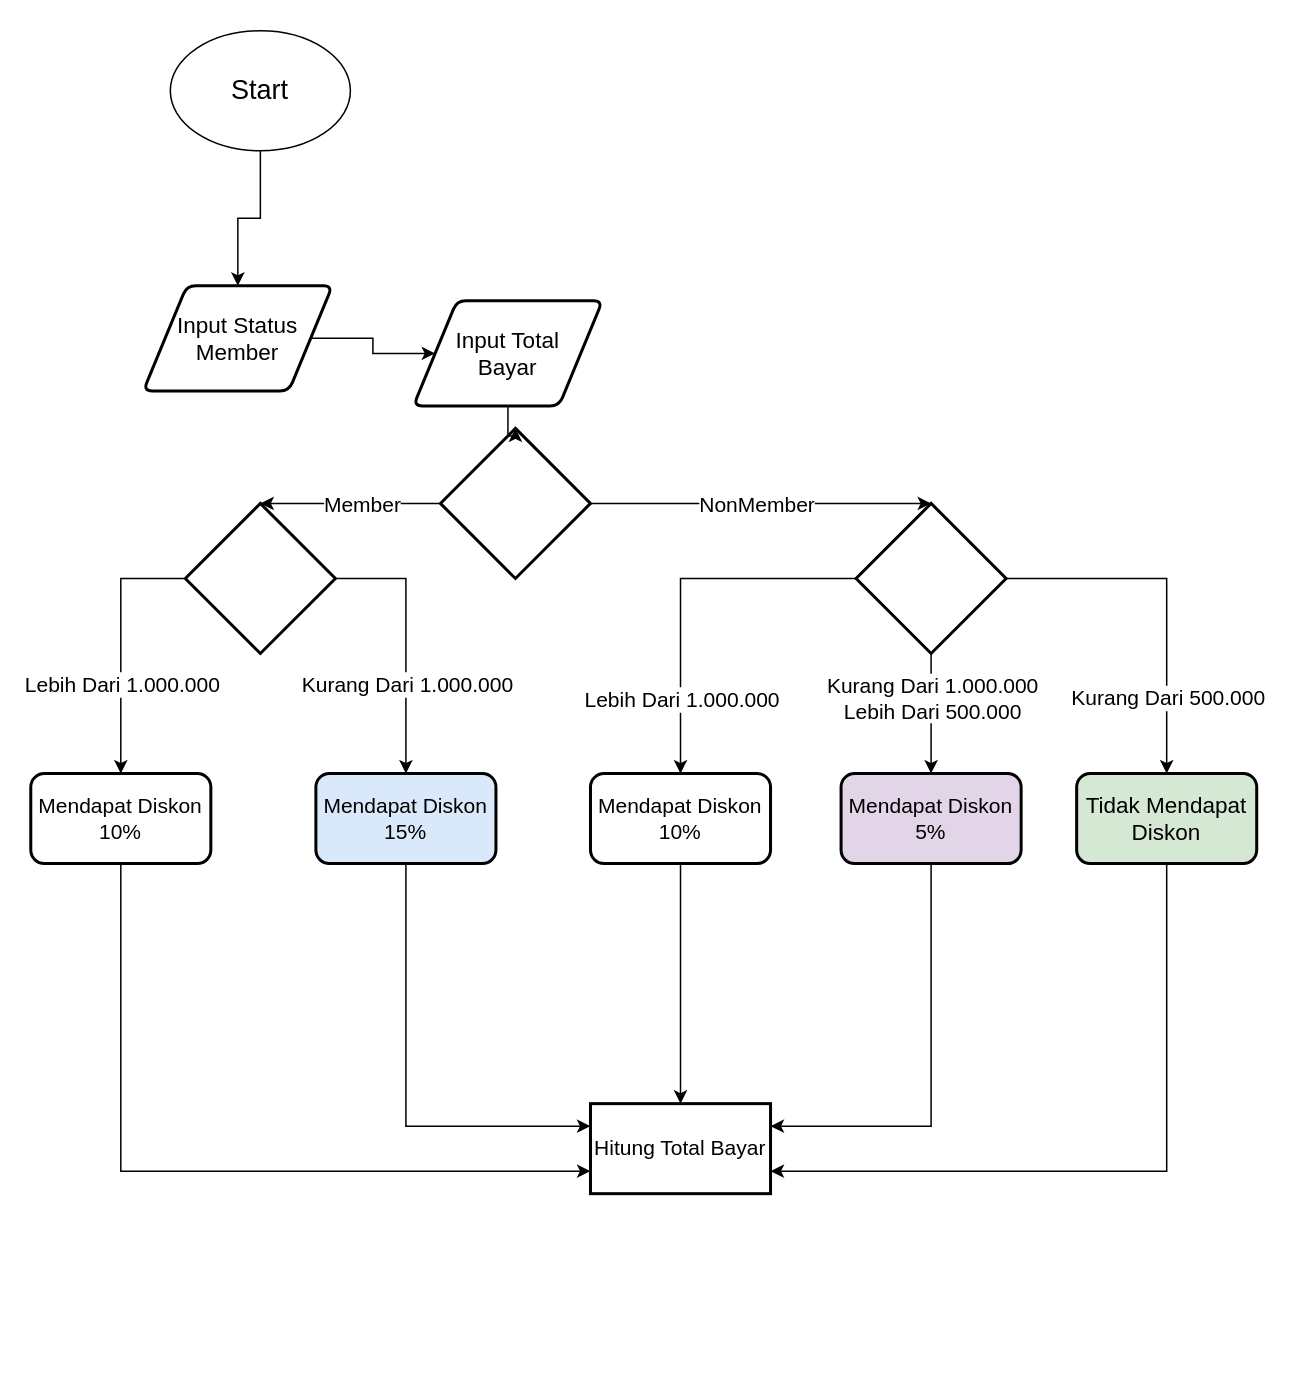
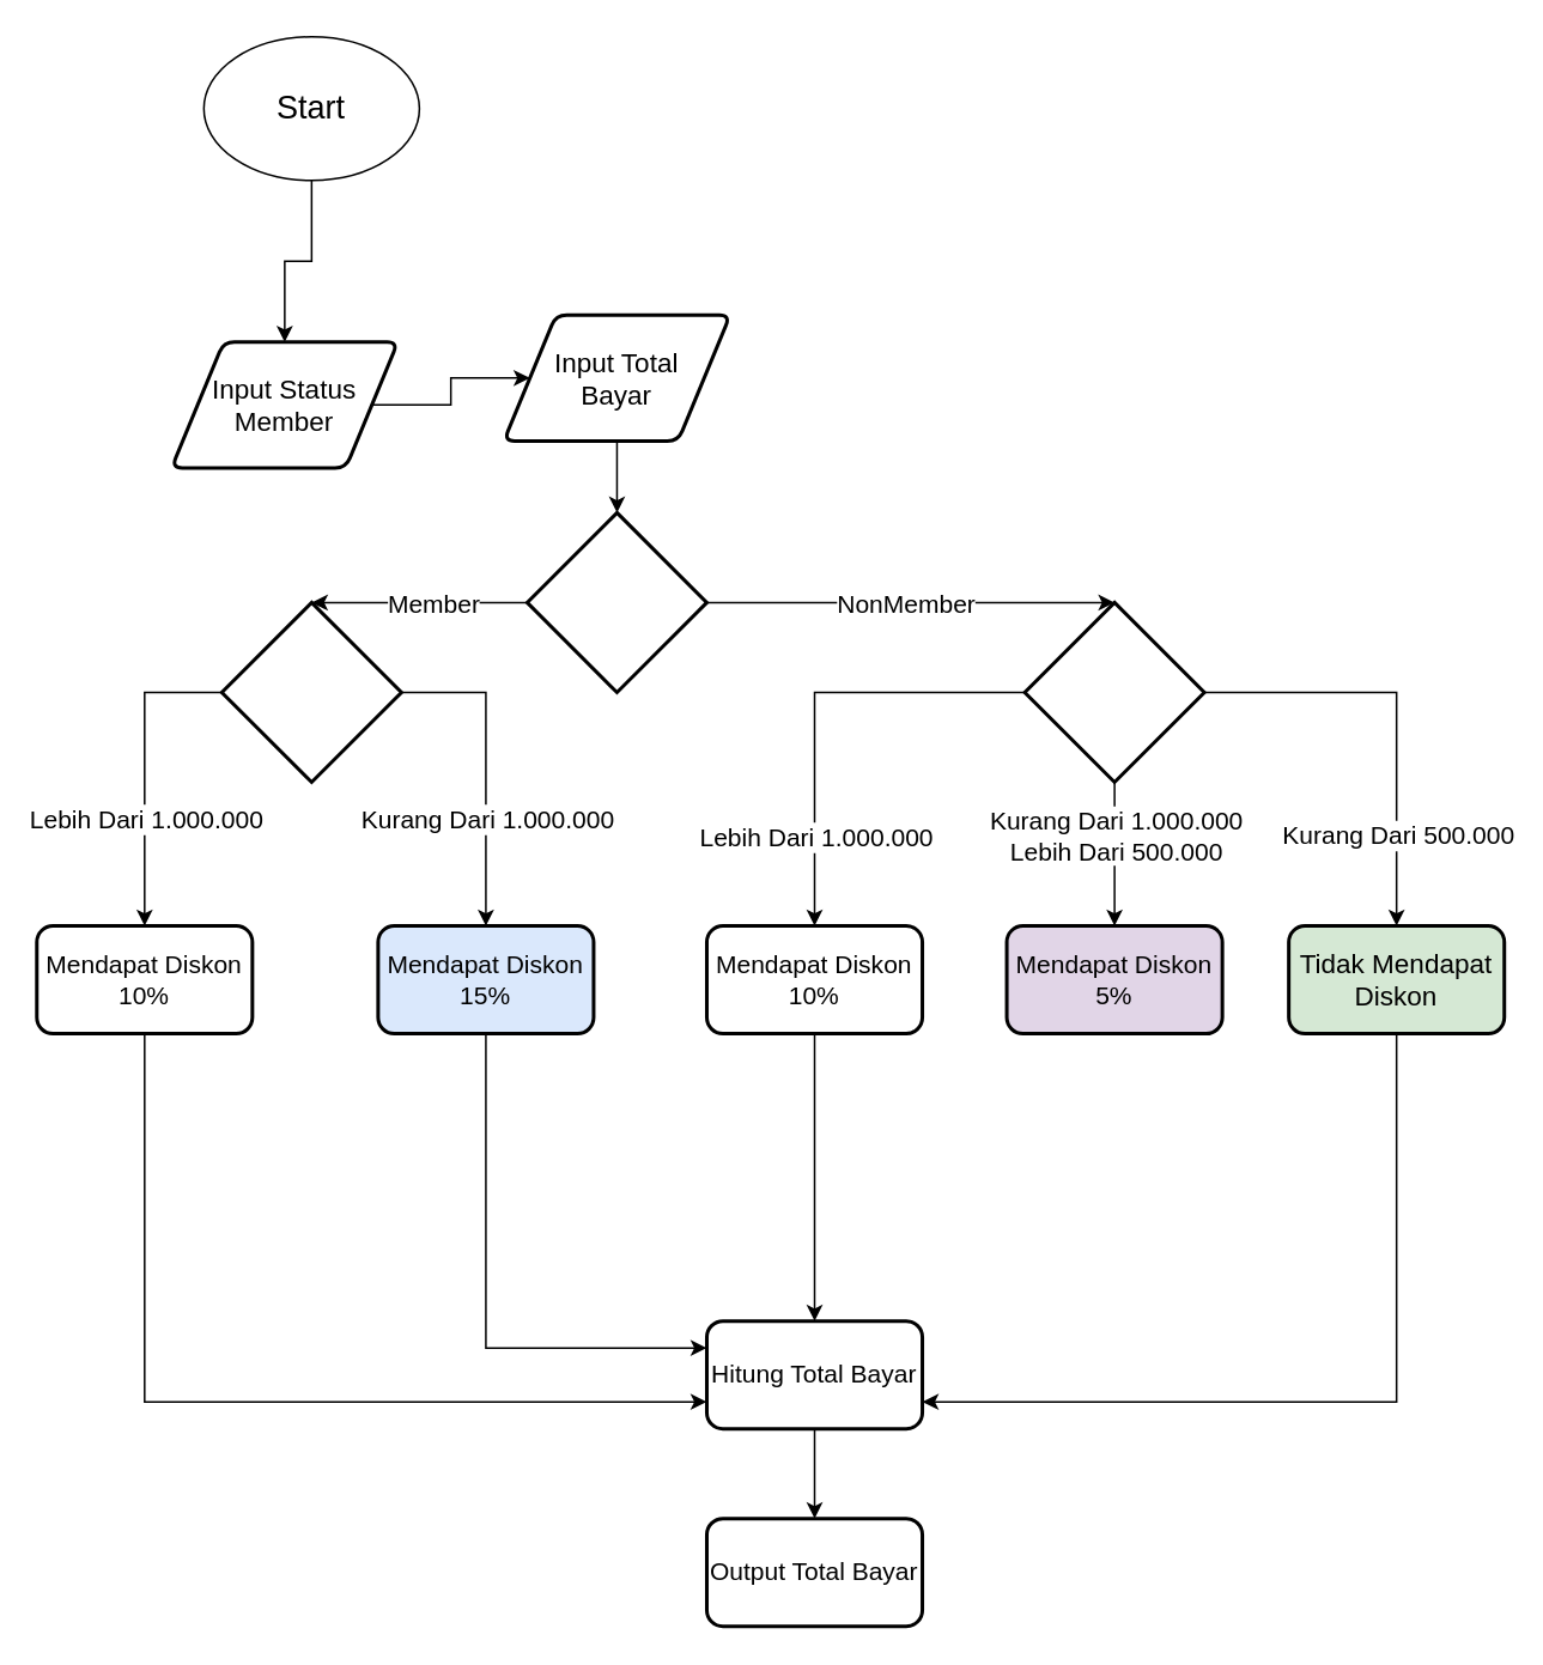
  <mxCell id="0" />
  <mxCell id="1" parent="0" />
  <mxCell id="2" style="edgeStyle=orthogonalEdgeStyle;rounded=0;orthogonalLoop=1;jettySize=auto;html=1;entryX=0.5;entryY=0;entryDx=0;entryDy=0;" edge="1" parent="1" source="3" target="5"><mxGeometry relative="1" as="geometry" /></mxCell>
  <mxCell id="3" value="&lt;font style=&quot;font-size: 18px;&quot;&gt;Start&lt;/font&gt;" style="ellipse;whiteSpace=wrap;html=1;" vertex="1" parent="1"><mxGeometry x="113" y="20" width="120" height="80" as="geometry" /></mxCell>
  <mxCell id="4" style="edgeStyle=orthogonalEdgeStyle;rounded=0;orthogonalLoop=1;jettySize=auto;html=1;entryX=0;entryY=0.5;entryDx=0;entryDy=0;" edge="1" parent="1" source="5" target="6"><mxGeometry relative="1" as="geometry" /></mxCell>
  <mxCell id="5" value="&lt;font style=&quot;font-size: 15px;&quot;&gt;Input Status&lt;/font&gt;&lt;div style=&quot;font-size: 15px;&quot;&gt;&lt;font style=&quot;font-size: 15px;&quot;&gt;Member&lt;/font&gt;&lt;/div&gt;" style="shape=parallelogram;html=1;strokeWidth=2;perimeter=parallelogramPerimeter;whiteSpace=wrap;rounded=1;arcSize=12;size=0.23;" vertex="1" parent="1"><mxGeometry x="95" y="190" width="126" height="70" as="geometry" /></mxCell>
- <mxCell id="6" value="&lt;span style=&quot;font-size: 15px;&quot;&gt;Input Total&lt;/span&gt;&lt;div&gt;&lt;span style=&quot;font-size: 15px;&quot;&gt;Bayar&lt;/span&gt;&lt;/div&gt;" style="shape=parallelogram;html=1;strokeWidth=2;perimeter=parallelogramPerimeter;whiteSpace=wrap;rounded=1;arcSize=12;size=0.23;" vertex="1" parent="1"><mxGeometry x="275" y="200" width="126" height="70" as="geometry" /></mxCell>
+ <mxCell id="6" value="&lt;span style=&quot;font-size: 15px;&quot;&gt;Input Total&lt;/span&gt;&lt;div&gt;&lt;span style=&quot;font-size: 15px;&quot;&gt;Bayar&lt;/span&gt;&lt;/div&gt;" style="shape=parallelogram;html=1;strokeWidth=2;perimeter=parallelogramPerimeter;whiteSpace=wrap;rounded=1;arcSize=12;size=0.23;" vertex="1" parent="1"><mxGeometry x="280" y="175" width="126" height="70" as="geometry" /></mxCell>
  <mxCell id="7" value="" style="strokeWidth=2;html=1;shape=mxgraph.flowchart.decision;whiteSpace=wrap;" vertex="1" parent="1"><mxGeometry x="293" y="285" width="100" height="100" as="geometry" /></mxCell>
  <mxCell id="8" style="edgeStyle=orthogonalEdgeStyle;rounded=0;orthogonalLoop=1;jettySize=auto;html=1;entryX=0.5;entryY=0;entryDx=0;entryDy=0;entryPerimeter=0;" edge="1" parent="1" source="6" target="7"><mxGeometry relative="1" as="geometry" /></mxCell>
  <mxCell id="9" value="" style="edgeStyle=orthogonalEdgeStyle;rounded=0;orthogonalLoop=1;jettySize=auto;html=1;entryX=0.5;entryY=0;entryDx=0;entryDy=0;" edge="1" parent="1" source="15" target="19"><mxGeometry relative="1" as="geometry"><Array as="points"><mxPoint x="453" y="385" /></Array></mxGeometry></mxCell>
  <mxCell id="10" value="&lt;font style=&quot;font-size: 14px;&quot;&gt;Lebih Dari 1.000.000&lt;/font&gt;" style="edgeLabel;html=1;align=center;verticalAlign=middle;resizable=0;points=[];" vertex="1" connectable="0" parent="9"><mxGeometry x="0.408" y="1" relative="1" as="geometry"><mxPoint x="-1" y="23" as="offset" /></mxGeometry></mxCell>
  <mxCell id="11" value="" style="edgeStyle=orthogonalEdgeStyle;rounded=0;orthogonalLoop=1;jettySize=auto;html=1;" edge="1" parent="1" source="15" target="21"><mxGeometry relative="1" as="geometry" /></mxCell>
  <mxCell id="12" value="&lt;span style=&quot;font-size: 14px;&quot;&gt;Kurang Dari 1.000.000&lt;/span&gt;&lt;div&gt;&lt;span style=&quot;font-size: 14px;&quot;&gt;Lebih Dari 500.000&lt;/span&gt;&lt;/div&gt;" style="edgeLabel;html=1;align=center;verticalAlign=middle;resizable=0;points=[];" vertex="1" connectable="0" parent="11"><mxGeometry x="-0.191" y="-3" relative="1" as="geometry"><mxPoint x="3" y="-3" as="offset" /></mxGeometry></mxCell>
  <mxCell id="13" value="" style="edgeStyle=orthogonalEdgeStyle;rounded=0;orthogonalLoop=1;jettySize=auto;html=1;" edge="1" parent="1" source="15" target="23"><mxGeometry relative="1" as="geometry" /></mxCell>
  <mxCell id="14" value="&lt;span style=&quot;font-size: 14px;&quot;&gt;Kurang Dari 500.000&lt;/span&gt;" style="edgeLabel;html=1;align=center;verticalAlign=middle;resizable=0;points=[];" vertex="1" connectable="0" parent="13"><mxGeometry x="0.575" relative="1" as="geometry"><mxPoint y="-1" as="offset" /></mxGeometry></mxCell>
  <mxCell id="15" value="" style="strokeWidth=2;html=1;shape=mxgraph.flowchart.decision;whiteSpace=wrap;" vertex="1" parent="1"><mxGeometry x="570" y="335" width="100" height="100" as="geometry" /></mxCell>
  <mxCell id="16" style="edgeStyle=orthogonalEdgeStyle;rounded=0;orthogonalLoop=1;jettySize=auto;html=1;entryX=0.5;entryY=0;entryDx=0;entryDy=0;entryPerimeter=0;exitX=1;exitY=0.5;exitDx=0;exitDy=0;exitPerimeter=0;" edge="1" parent="1" source="7" target="15"><mxGeometry relative="1" as="geometry"><Array as="points"><mxPoint x="470" y="335" /><mxPoint x="470" y="335" /></Array></mxGeometry></mxCell>
  <mxCell id="17" value="&lt;font style=&quot;font-size: 14px;&quot;&gt;NonMember&lt;/font&gt;" style="edgeLabel;html=1;align=center;verticalAlign=middle;resizable=0;points=[];" vertex="1" connectable="0" parent="16"><mxGeometry x="-0.029" relative="1" as="geometry"><mxPoint as="offset" /></mxGeometry></mxCell>
  <mxCell id="18" style="edgeStyle=orthogonalEdgeStyle;rounded=0;orthogonalLoop=1;jettySize=auto;html=1;entryX=0.5;entryY=0;entryDx=0;entryDy=0;" edge="1" parent="1" source="19" target="36"><mxGeometry relative="1" as="geometry" /></mxCell>
  <mxCell id="19" value="&lt;font style=&quot;font-size: 14px;&quot;&gt;Mendapat Diskon&lt;/font&gt;&lt;div style=&quot;font-size: 14px;&quot;&gt;&lt;font style=&quot;font-size: 14px;&quot;&gt;10%&lt;/font&gt;&lt;/div&gt;" style="rounded=1;whiteSpace=wrap;html=1;strokeWidth=2;" vertex="1" parent="1"><mxGeometry x="393" y="515" width="120" height="60" as="geometry" /></mxCell>
- <mxCell id="20" style="edgeStyle=orthogonalEdgeStyle;rounded=0;orthogonalLoop=1;jettySize=auto;html=1;entryX=1;entryY=0.25;entryDx=0;entryDy=0;" edge="1" parent="1" source="21" target="36"><mxGeometry relative="1" as="geometry"><Array as="points"><mxPoint x="620" y="750" /></Array></mxGeometry></mxCell>
  <mxCell id="21" value="&lt;font style=&quot;font-size: 14px;&quot;&gt;Mendapat Diskon&lt;/font&gt;&lt;div style=&quot;font-size: 14px;&quot;&gt;&lt;font style=&quot;font-size: 14px;&quot;&gt;5%&lt;/font&gt;&lt;/div&gt;" style="rounded=1;whiteSpace=wrap;html=1;strokeWidth=2;fillColor=#e1d5e7;" vertex="1" parent="1"><mxGeometry x="560" y="515" width="120" height="60" as="geometry" /></mxCell>
  <mxCell id="22" style="edgeStyle=orthogonalEdgeStyle;rounded=0;orthogonalLoop=1;jettySize=auto;html=1;entryX=1;entryY=0.75;entryDx=0;entryDy=0;" edge="1" parent="1" source="23" target="36"><mxGeometry relative="1" as="geometry"><Array as="points"><mxPoint x="777" y="780" /></Array></mxGeometry></mxCell>
  <mxCell id="23" value="&lt;font style=&quot;font-size: 15px;&quot;&gt;Tidak Mendapat Diskon&lt;/font&gt;" style="rounded=1;whiteSpace=wrap;html=1;strokeWidth=2;fillColor=#d5e8d4;" vertex="1" parent="1"><mxGeometry x="717" y="515" width="120" height="60" as="geometry" /></mxCell>
  <mxCell id="24" value="" style="edgeStyle=orthogonalEdgeStyle;rounded=0;orthogonalLoop=1;jettySize=auto;html=1;exitX=1;exitY=0.5;exitDx=0;exitDy=0;exitPerimeter=0;" edge="1" parent="1" source="28" target="32"><mxGeometry relative="1" as="geometry" /></mxCell>
  <mxCell id="25" value="&lt;span style=&quot;font-size: 14px;&quot;&gt;Kurang Dari 1.000.000&lt;/span&gt;" style="edgeLabel;html=1;align=center;verticalAlign=middle;resizable=0;points=[];" vertex="1" connectable="0" parent="24"><mxGeometry x="0.297" y="-1" relative="1" as="geometry"><mxPoint x="1" y="2" as="offset" /></mxGeometry></mxCell>
  <mxCell id="26" value="" style="edgeStyle=orthogonalEdgeStyle;rounded=0;orthogonalLoop=1;jettySize=auto;html=1;exitX=0;exitY=0.5;exitDx=0;exitDy=0;exitPerimeter=0;" edge="1" parent="1" source="28" target="34"><mxGeometry relative="1" as="geometry" /></mxCell>
  <mxCell id="27" value="&lt;font style=&quot;font-size: 14px;&quot;&gt;Lebih Dari 1.000.000&lt;/font&gt;" style="edgeLabel;html=1;align=center;verticalAlign=middle;resizable=0;points=[];" vertex="1" connectable="0" parent="26"><mxGeometry x="0.226" y="2" relative="1" as="geometry"><mxPoint x="-2" y="7" as="offset" /></mxGeometry></mxCell>
  <mxCell id="28" value="" style="strokeWidth=2;html=1;shape=mxgraph.flowchart.decision;whiteSpace=wrap;" vertex="1" parent="1"><mxGeometry x="123" y="335" width="100" height="100" as="geometry" /></mxCell>
  <mxCell id="29" style="edgeStyle=orthogonalEdgeStyle;rounded=0;orthogonalLoop=1;jettySize=auto;html=1;entryX=0.5;entryY=0;entryDx=0;entryDy=0;entryPerimeter=0;" edge="1" parent="1" source="7" target="28"><mxGeometry relative="1" as="geometry"><Array as="points"><mxPoint x="220" y="335" /><mxPoint x="220" y="335" /></Array></mxGeometry></mxCell>
  <mxCell id="30" value="&lt;font style=&quot;font-size: 14px;&quot;&gt;Member&lt;/font&gt;" style="edgeLabel;html=1;align=center;verticalAlign=middle;resizable=0;points=[];" vertex="1" connectable="0" parent="29"><mxGeometry x="-0.112" relative="1" as="geometry"><mxPoint as="offset" /></mxGeometry></mxCell>
  <mxCell id="31" value="" style="edgeStyle=orthogonalEdgeStyle;rounded=0;orthogonalLoop=1;jettySize=auto;html=1;exitX=0.5;exitY=1;exitDx=0;exitDy=0;entryX=0;entryY=0.25;entryDx=0;entryDy=0;" edge="1" parent="1" source="32" target="36"><mxGeometry relative="1" as="geometry"><Array as="points"><mxPoint x="270" y="750" /></Array></mxGeometry></mxCell>
  <mxCell id="32" value="&lt;font style=&quot;font-size: 14px;&quot;&gt;Mendapat Diskon&lt;/font&gt;&lt;div style=&quot;font-size: 14px;&quot;&gt;&lt;font style=&quot;font-size: 14px;&quot;&gt;15%&lt;/font&gt;&lt;/div&gt;" style="rounded=1;whiteSpace=wrap;html=1;strokeWidth=2;fillColor=#dae8fc;" vertex="1" parent="1"><mxGeometry x="210" y="515" width="120" height="60" as="geometry" /></mxCell>
  <mxCell id="33" style="edgeStyle=orthogonalEdgeStyle;rounded=0;orthogonalLoop=1;jettySize=auto;html=1;exitX=0.5;exitY=1;exitDx=0;exitDy=0;entryX=0;entryY=0.75;entryDx=0;entryDy=0;" edge="1" parent="1" source="34" target="36"><mxGeometry relative="1" as="geometry"><mxPoint x="390" y="775" as="targetPoint" /><Array as="points"><mxPoint x="80" y="780" /></Array></mxGeometry></mxCell>
  <mxCell id="34" value="&lt;font style=&quot;font-size: 14px;&quot;&gt;Mendapat Diskon&lt;/font&gt;&lt;div style=&quot;font-size: 14px;&quot;&gt;&lt;font style=&quot;font-size: 14px;&quot;&gt;10%&lt;/font&gt;&lt;/div&gt;" style="rounded=1;whiteSpace=wrap;html=1;strokeWidth=2;" vertex="1" parent="1"><mxGeometry x="20" y="515" width="120" height="60" as="geometry" /></mxCell>
- <mxCell id="36" value="&lt;font style=&quot;font-size: 14px;&quot;&gt;Hitung Total Bayar&lt;/font&gt;" style="whiteSpace=wrap;html=1;strokeWidth=2;rounded=0;" vertex="1" parent="1"><mxGeometry x="393" y="735" width="120" height="60" as="geometry" /></mxCell>
+ <mxCell id="35" value="" style="edgeStyle=orthogonalEdgeStyle;rounded=0;orthogonalLoop=1;jettySize=auto;html=1;" edge="1" parent="1" source="36" target="37"><mxGeometry relative="1" as="geometry" /></mxCell>
+ <mxCell id="36" value="&lt;font style=&quot;font-size: 14px;&quot;&gt;Hitung Total Bayar&lt;/font&gt;" style="rounded=1;whiteSpace=wrap;html=1;strokeWidth=2;" vertex="1" parent="1"><mxGeometry x="393" y="735" width="120" height="60" as="geometry" /></mxCell>
+ <mxCell id="37" value="&lt;font style=&quot;font-size: 14px;&quot;&gt;Output Total Bayar&lt;/font&gt;" style="rounded=1;whiteSpace=wrap;html=1;strokeWidth=2;" vertex="1" parent="1"><mxGeometry x="393" y="845" width="120" height="60" as="geometry" /></mxCell>
